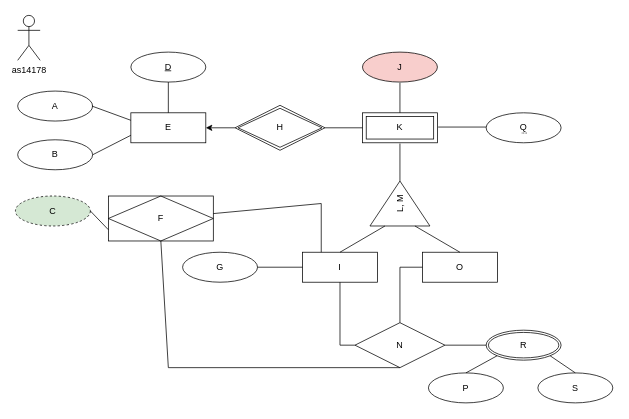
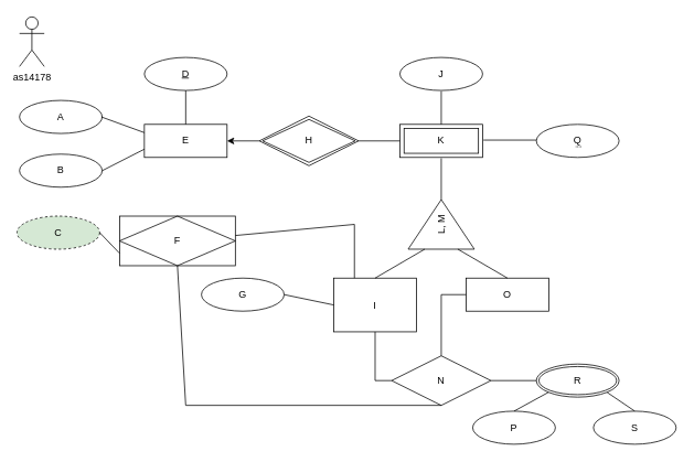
  <mxCell id="0" />
  <mxCell id="1" parent="0" />
  <mxCell id="2" value="as14178" style="shape=umlActor;verticalLabelPosition=bottom;verticalAlign=top;html=1;outlineConnect=0;" parent="1" vertex="1"><mxGeometry x="23" y="20" width="30" height="60" as="geometry" /></mxCell>
  <mxCell id="3" value="A" style="ellipse;whiteSpace=wrap;html=1;align=center;" parent="1" vertex="1"><mxGeometry x="23" y="121" width="100" height="40" as="geometry" /></mxCell>
  <mxCell id="4" value="B" style="ellipse;whiteSpace=wrap;html=1;align=center;" parent="1" vertex="1"><mxGeometry x="23" y="186" width="100" height="40" as="geometry" /></mxCell>
  <mxCell id="5" value="C" style="ellipse;whiteSpace=wrap;html=1;align=center;dashed=1;fillColor=#d5e8d4;" parent="1" vertex="1"><mxGeometry x="20" y="261" width="100" height="40" as="geometry" /></mxCell>
  <mxCell id="6" value="E" style="whiteSpace=wrap;html=1;align=center;" parent="1" vertex="1"><mxGeometry x="174" y="150" width="100" height="40" as="geometry" /></mxCell>
  <mxCell id="7" value="" style="endArrow=none;html=1;rounded=0;entryX=0;entryY=0.25;entryDx=0;entryDy=0;" parent="1" target="6" edge="1"><mxGeometry relative="1" as="geometry"><mxPoint x="122" y="141" as="sourcePoint" /><mxPoint x="282" y="141" as="targetPoint" /></mxGeometry></mxCell>
  <mxCell id="8" value="" style="endArrow=none;html=1;rounded=0;entryX=0;entryY=0.75;entryDx=0;entryDy=0;" parent="1" target="6" edge="1"><mxGeometry relative="1" as="geometry"><mxPoint x="123" y="206" as="sourcePoint" /><mxPoint x="283" y="206" as="targetPoint" /></mxGeometry></mxCell>
  <mxCell id="9" value="D" style="ellipse;whiteSpace=wrap;html=1;align=center;fontStyle=4;" parent="1" vertex="1"><mxGeometry x="174" y="69" width="100" height="40" as="geometry" /></mxCell>
  <mxCell id="10" value="" style="endArrow=none;html=1;rounded=0;entryX=0.5;entryY=0;entryDx=0;entryDy=0;" parent="1" target="6" edge="1"><mxGeometry relative="1" as="geometry"><mxPoint x="224" y="109" as="sourcePoint" /><mxPoint x="384" y="109" as="targetPoint" /></mxGeometry></mxCell>
  <mxCell id="11" value="F" style="shape=associativeEntity;whiteSpace=wrap;html=1;align=center;" parent="1" vertex="1"><mxGeometry x="144" y="261" width="140" height="60" as="geometry" /></mxCell>
  <mxCell id="12" value="" style="endArrow=none;html=1;rounded=0;entryX=0;entryY=0.75;entryDx=0;entryDy=0;exitX=1;exitY=0.5;exitDx=0;exitDy=0;" parent="1" source="5" target="11" edge="1"><mxGeometry relative="1" as="geometry"><mxPoint x="121" y="281" as="sourcePoint" /><mxPoint x="278" y="281" as="targetPoint" /></mxGeometry></mxCell>
  <mxCell id="13" style="edgeStyle=orthogonalEdgeStyle;rounded=0;orthogonalLoop=1;jettySize=auto;html=1;exitX=0;exitY=0.5;exitDx=0;exitDy=0;entryX=1;entryY=0.5;entryDx=0;entryDy=0;" parent="1" source="14" target="6" edge="1"><mxGeometry relative="1" as="geometry" /></mxCell>
  <mxCell id="14" value="H" style="shape=rhombus;double=1;perimeter=rhombusPerimeter;whiteSpace=wrap;html=1;align=center;" parent="1" vertex="1"><mxGeometry x="313" y="140" width="120" height="60" as="geometry" /></mxCell>
  <mxCell id="15" value="K" style="shape=ext;margin=3;double=1;whiteSpace=wrap;html=1;align=center;" parent="1" vertex="1"><mxGeometry x="483" y="150" width="100" height="40" as="geometry" /></mxCell>
  <mxCell id="16" value="" style="endArrow=none;html=1;rounded=0;entryX=0;entryY=0.5;entryDx=0;entryDy=0;" parent="1" source="14" target="15" edge="1"><mxGeometry relative="1" as="geometry"><mxPoint x="433" y="170" as="sourcePoint" /><mxPoint x="487" y="170" as="targetPoint" /></mxGeometry></mxCell>
- <mxCell id="17" value="J" style="ellipse;whiteSpace=wrap;html=1;align=center;fillColor=#f8cecc;" parent="1" vertex="1"><mxGeometry x="483" y="69" width="100" height="40" as="geometry" /></mxCell>
+ <mxCell id="17" value="J" style="ellipse;whiteSpace=wrap;html=1;align=center;" parent="1" vertex="1"><mxGeometry x="483" y="69" width="100" height="40" as="geometry" /></mxCell>
  <mxCell id="18" value="" style="endArrow=none;html=1;rounded=0;entryX=0.5;entryY=0;entryDx=0;entryDy=0;" parent="1" target="15" edge="1"><mxGeometry relative="1" as="geometry"><mxPoint x="533" y="110" as="sourcePoint" /><mxPoint x="687" y="110" as="targetPoint" /></mxGeometry></mxCell>
  <mxCell id="19" value="&lt;span style=&quot;border-bottom: 1px dotted&quot;&gt;Q&lt;/span&gt;" style="ellipse;whiteSpace=wrap;html=1;align=center;" parent="1" vertex="1"><mxGeometry x="648" y="150" width="100" height="40" as="geometry" /></mxCell>
  <mxCell id="20" value="" style="endArrow=none;html=1;rounded=0;" parent="1" edge="1"><mxGeometry relative="1" as="geometry"><mxPoint x="584" y="169" as="sourcePoint" /><mxPoint x="648" y="169" as="targetPoint" /></mxGeometry></mxCell>
  <mxCell id="21" value="L, M" style="triangle;whiteSpace=wrap;html=1;rotation=-90;" parent="1" vertex="1"><mxGeometry x="503" y="231" width="60" height="80" as="geometry" /></mxCell>
  <mxCell id="22" value="" style="endArrow=none;html=1;rounded=0;entryX=1;entryY=0.5;entryDx=0;entryDy=0;" parent="1" target="21" edge="1"><mxGeometry relative="1" as="geometry"><mxPoint x="533" y="191" as="sourcePoint" /><mxPoint x="690" y="191" as="targetPoint" /></mxGeometry></mxCell>
- <mxCell id="23" value="I" style="whiteSpace=wrap;html=1;align=center;" parent="1" vertex="1"><mxGeometry x="403" y="336" width="100" height="40" as="geometry" /></mxCell>
+ <mxCell id="23" value="I" style="whiteSpace=wrap;html=1;align=center;" parent="1" vertex="1"><mxGeometry x="403" y="336" width="100" height="65" as="geometry" /></mxCell>
  <mxCell id="24" value="O" style="whiteSpace=wrap;html=1;align=center;" parent="1" vertex="1"><mxGeometry x="563" y="336" width="100" height="40" as="geometry" /></mxCell>
  <mxCell id="25" value="" style="endArrow=none;html=1;rounded=0;exitX=0;exitY=0.25;exitDx=0;exitDy=0;entryX=0.5;entryY=0;entryDx=0;entryDy=0;" parent="1" source="21" target="23" edge="1"><mxGeometry relative="1" as="geometry"><mxPoint x="438" y="323" as="sourcePoint" /><mxPoint x="598" y="323" as="targetPoint" /></mxGeometry></mxCell>
  <mxCell id="26" value="" style="endArrow=none;html=1;rounded=0;exitX=0;exitY=0.75;exitDx=0;exitDy=0;entryX=0.5;entryY=0;entryDx=0;entryDy=0;" parent="1" source="21" target="24" edge="1"><mxGeometry relative="1" as="geometry"><mxPoint x="558" y="319" as="sourcePoint" /><mxPoint x="718" y="319" as="targetPoint" /></mxGeometry></mxCell>
  <mxCell id="27" value="" style="endArrow=none;html=1;rounded=0;entryX=0.25;entryY=0;entryDx=0;entryDy=0;" parent="1" source="11" target="23" edge="1"><mxGeometry relative="1" as="geometry"><mxPoint x="294" y="271" as="sourcePoint" /><mxPoint x="454" y="271" as="targetPoint" /><Array as="points"><mxPoint x="428" y="271" /></Array></mxGeometry></mxCell>
  <mxCell id="28" value="G" style="ellipse;whiteSpace=wrap;html=1;align=center;" parent="1" vertex="1"><mxGeometry x="243" y="336" width="100" height="40" as="geometry" /></mxCell>
  <mxCell id="29" value="" style="endArrow=none;html=1;rounded=0;exitX=1;exitY=0.5;exitDx=0;exitDy=0;entryX=0;entryY=0.5;entryDx=0;entryDy=0;" parent="1" source="28" target="23" edge="1"><mxGeometry relative="1" as="geometry"><mxPoint x="300" y="401" as="sourcePoint" /><mxPoint x="460" y="401" as="targetPoint" /></mxGeometry></mxCell>
  <mxCell id="30" value="N" style="shape=rhombus;perimeter=rhombusPerimeter;whiteSpace=wrap;html=1;align=center;" parent="1" vertex="1"><mxGeometry x="473" y="430" width="120" height="60" as="geometry" /></mxCell>
  <mxCell id="31" value="" style="endArrow=none;html=1;rounded=0;exitX=0.5;exitY=1;exitDx=0;exitDy=0;entryX=0.5;entryY=1;entryDx=0;entryDy=0;" parent="1" source="11" target="30" edge="1"><mxGeometry relative="1" as="geometry"><mxPoint x="228" y="452" as="sourcePoint" /><mxPoint x="388" y="452" as="targetPoint" /><Array as="points"><mxPoint x="224" y="490" /></Array></mxGeometry></mxCell>
  <mxCell id="32" value="" style="endArrow=none;html=1;rounded=0;exitX=0.5;exitY=1;exitDx=0;exitDy=0;entryX=0;entryY=0.5;entryDx=0;entryDy=0;" parent="1" source="23" target="30" edge="1"><mxGeometry relative="1" as="geometry"><mxPoint x="434" y="408" as="sourcePoint" /><mxPoint x="594" y="408" as="targetPoint" /><Array as="points"><mxPoint x="453" y="460" /></Array></mxGeometry></mxCell>
  <mxCell id="33" value="" style="endArrow=none;html=1;rounded=0;exitX=0;exitY=0.5;exitDx=0;exitDy=0;entryX=0.5;entryY=0;entryDx=0;entryDy=0;" parent="1" source="24" target="30" edge="1"><mxGeometry relative="1" as="geometry"><mxPoint x="490" y="411" as="sourcePoint" /><mxPoint x="650" y="411" as="targetPoint" /><Array as="points"><mxPoint x="533" y="356" /></Array></mxGeometry></mxCell>
  <mxCell id="34" value="R" style="ellipse;shape=doubleEllipse;margin=3;whiteSpace=wrap;html=1;align=center;" parent="1" vertex="1"><mxGeometry x="648" y="440" width="100" height="40" as="geometry" /></mxCell>
  <mxCell id="35" value="P" style="ellipse;whiteSpace=wrap;html=1;align=center;" parent="1" vertex="1"><mxGeometry x="571" y="497" width="100" height="40" as="geometry" /></mxCell>
  <mxCell id="36" value="S" style="ellipse;whiteSpace=wrap;html=1;align=center;" parent="1" vertex="1"><mxGeometry x="717" y="497" width="100" height="40" as="geometry" /></mxCell>
  <mxCell id="37" value="" style="endArrow=none;html=1;rounded=0;exitX=1;exitY=0.5;exitDx=0;exitDy=0;entryX=0;entryY=0.5;entryDx=0;entryDy=0;" parent="1" source="30" target="34" edge="1"><mxGeometry relative="1" as="geometry"><mxPoint x="568" y="421" as="sourcePoint" /><mxPoint x="728" y="421" as="targetPoint" /></mxGeometry></mxCell>
  <mxCell id="38" value="" style="endArrow=none;html=1;rounded=0;entryX=0;entryY=1;entryDx=0;entryDy=0;exitX=0.5;exitY=0;exitDx=0;exitDy=0;" parent="1" source="35" target="34" edge="1"><mxGeometry relative="1" as="geometry"><mxPoint x="560" y="489" as="sourcePoint" /><mxPoint x="720" y="489" as="targetPoint" /></mxGeometry></mxCell>
  <mxCell id="39" value="" style="endArrow=none;html=1;rounded=0;exitX=1;exitY=1;exitDx=0;exitDy=0;entryX=0.5;entryY=0;entryDx=0;entryDy=0;" parent="1" source="34" target="36" edge="1"><mxGeometry relative="1" as="geometry"><mxPoint x="654" y="487" as="sourcePoint" /><mxPoint x="814" y="487" as="targetPoint" /></mxGeometry></mxCell>
